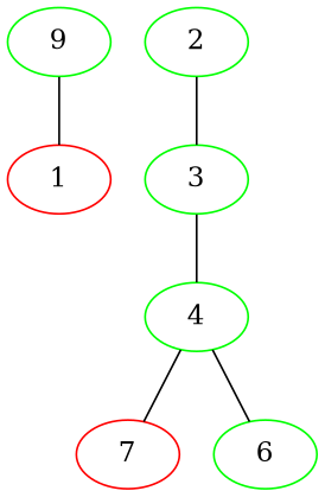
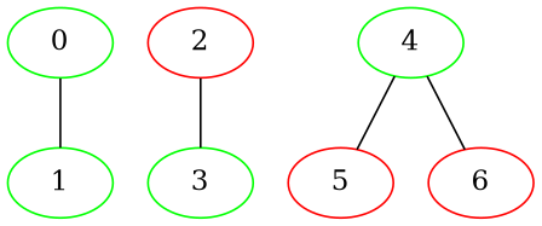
  strict graph {
    node [color=green]
-   1 [color=red]
-   0 [label=9]
-   2
+   1
+   0
+   2 [color=red]
    3
    4
-   5 [color=red label=7]
-   6
+   5 [color=red]
+   6 [color=red]
    0 -- 1
    2 -- 3
-   3 -- 4
    4 -- 5
    4 -- 6
  }
